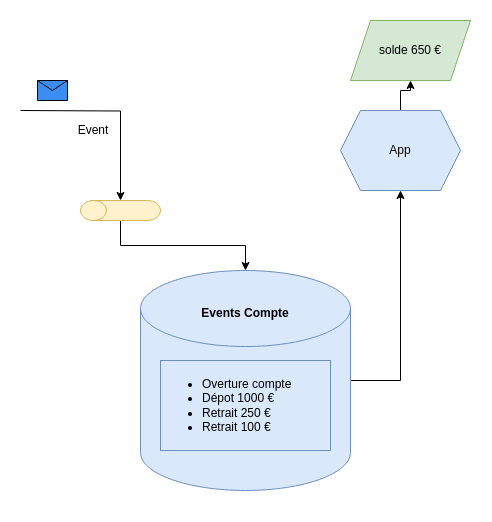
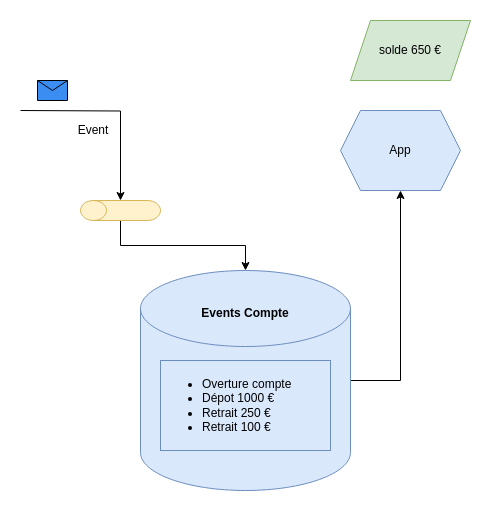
  <mxCell id="0" />
  <mxCell id="1" parent="0" />
  <mxCell id="2" style="edgeStyle=orthogonalEdgeStyle;rounded=0;orthogonalLoop=1;jettySize=auto;html=1;exitX=1;exitY=0.5;exitDx=0;exitDy=0;entryX=1;entryY=0.5;entryDx=0;entryDy=0;entryPerimeter=0;" edge="1" parent="1" target="4"><mxGeometry relative="1" as="geometry"><mxPoint x="20" y="110" as="sourcePoint" /></mxGeometry></mxCell>
  <mxCell id="3" style="edgeStyle=orthogonalEdgeStyle;rounded=0;orthogonalLoop=1;jettySize=auto;html=1;exitX=0;exitY=0.5;exitDx=0;exitDy=0;exitPerimeter=0;entryX=0.5;entryY=0;entryDx=0;entryDy=0;entryPerimeter=0;" edge="1" parent="1" source="4" target="8"><mxGeometry relative="1" as="geometry" /></mxCell>
  <mxCell id="4" value="" style="shape=cylinder3;whiteSpace=wrap;html=1;boundedLbl=1;backgroundOutline=1;size=13;rotation=-90;fillColor=#fff2cc;strokeColor=#d6b656;" vertex="1" parent="1"><mxGeometry x="110" y="170" width="20" height="80" as="geometry" /></mxCell>
  <mxCell id="5" value="" style="shape=message;html=1;whiteSpace=wrap;html=1;outlineConnect=0;fillColor=#3B8DF1;" vertex="1" parent="1"><mxGeometry x="37" y="80" width="30" height="20" as="geometry" /></mxCell>
  <mxCell id="6" value="Event" style="text;html=1;strokeColor=none;fillColor=none;align=center;verticalAlign=middle;whiteSpace=wrap;rounded=0;" vertex="1" parent="1"><mxGeometry x="73" y="120" width="40" height="20" as="geometry" /></mxCell>
  <mxCell id="7" style="edgeStyle=orthogonalEdgeStyle;rounded=0;orthogonalLoop=1;jettySize=auto;html=1;exitX=1;exitY=0.5;exitDx=0;exitDy=0;exitPerimeter=0;" edge="1" parent="1" source="8" target="11"><mxGeometry relative="1" as="geometry" /></mxCell>
  <mxCell id="8" value="&lt;b&gt;Events Compte&lt;/b&gt;&lt;br&gt;&lt;br&gt;&lt;br&gt;&lt;br&gt;&lt;br&gt;&lt;br&gt;&lt;br&gt;&lt;br&gt;&lt;br&gt;&lt;br&gt;&lt;br&gt;&lt;br&gt;&lt;br&gt;&lt;br&gt;&lt;br&gt;" style="shape=cylinder3;whiteSpace=wrap;html=1;boundedLbl=1;backgroundOutline=1;size=38;fillColor=#dae8fc;strokeColor=#6c8ebf;" vertex="1" parent="1"><mxGeometry x="140" y="270" width="210" height="220" as="geometry" /></mxCell>
  <mxCell id="9" value="&lt;ul&gt;&lt;li&gt;Overture compte&lt;/li&gt;&lt;li&gt;Dépot 1000 €&lt;/li&gt;&lt;li&gt;Retrait 250 €&lt;/li&gt;&lt;li&gt;Retrait 100 €&lt;/li&gt;&lt;/ul&gt;" style="rounded=0;whiteSpace=wrap;html=1;fillColor=#dae8fc;strokeColor=#6c8ebf;align=left;" vertex="1" parent="1"><mxGeometry x="160" y="360" width="170" height="90" as="geometry" /></mxCell>
- <mxCell id="10" style="edgeStyle=orthogonalEdgeStyle;rounded=0;orthogonalLoop=1;jettySize=auto;html=1;exitX=0.5;exitY=0;exitDx=0;exitDy=0;" edge="1" parent="1" source="11" target="12"><mxGeometry relative="1" as="geometry" /></mxCell>
  <mxCell id="11" value="App" style="shape=hexagon;perimeter=hexagonPerimeter2;whiteSpace=wrap;html=1;fixedSize=1;fillColor=#dae8fc;strokeColor=#6c8ebf;" vertex="1" parent="1"><mxGeometry x="340" y="110" width="120" height="80" as="geometry" /></mxCell>
  <mxCell id="12" value="solde 650 €" style="shape=parallelogram;perimeter=parallelogramPerimeter;whiteSpace=wrap;html=1;fixedSize=1;fillColor=#d5e8d4;strokeColor=#82b366;" vertex="1" parent="1"><mxGeometry x="350" y="20" width="120" height="60" as="geometry" /></mxCell>
